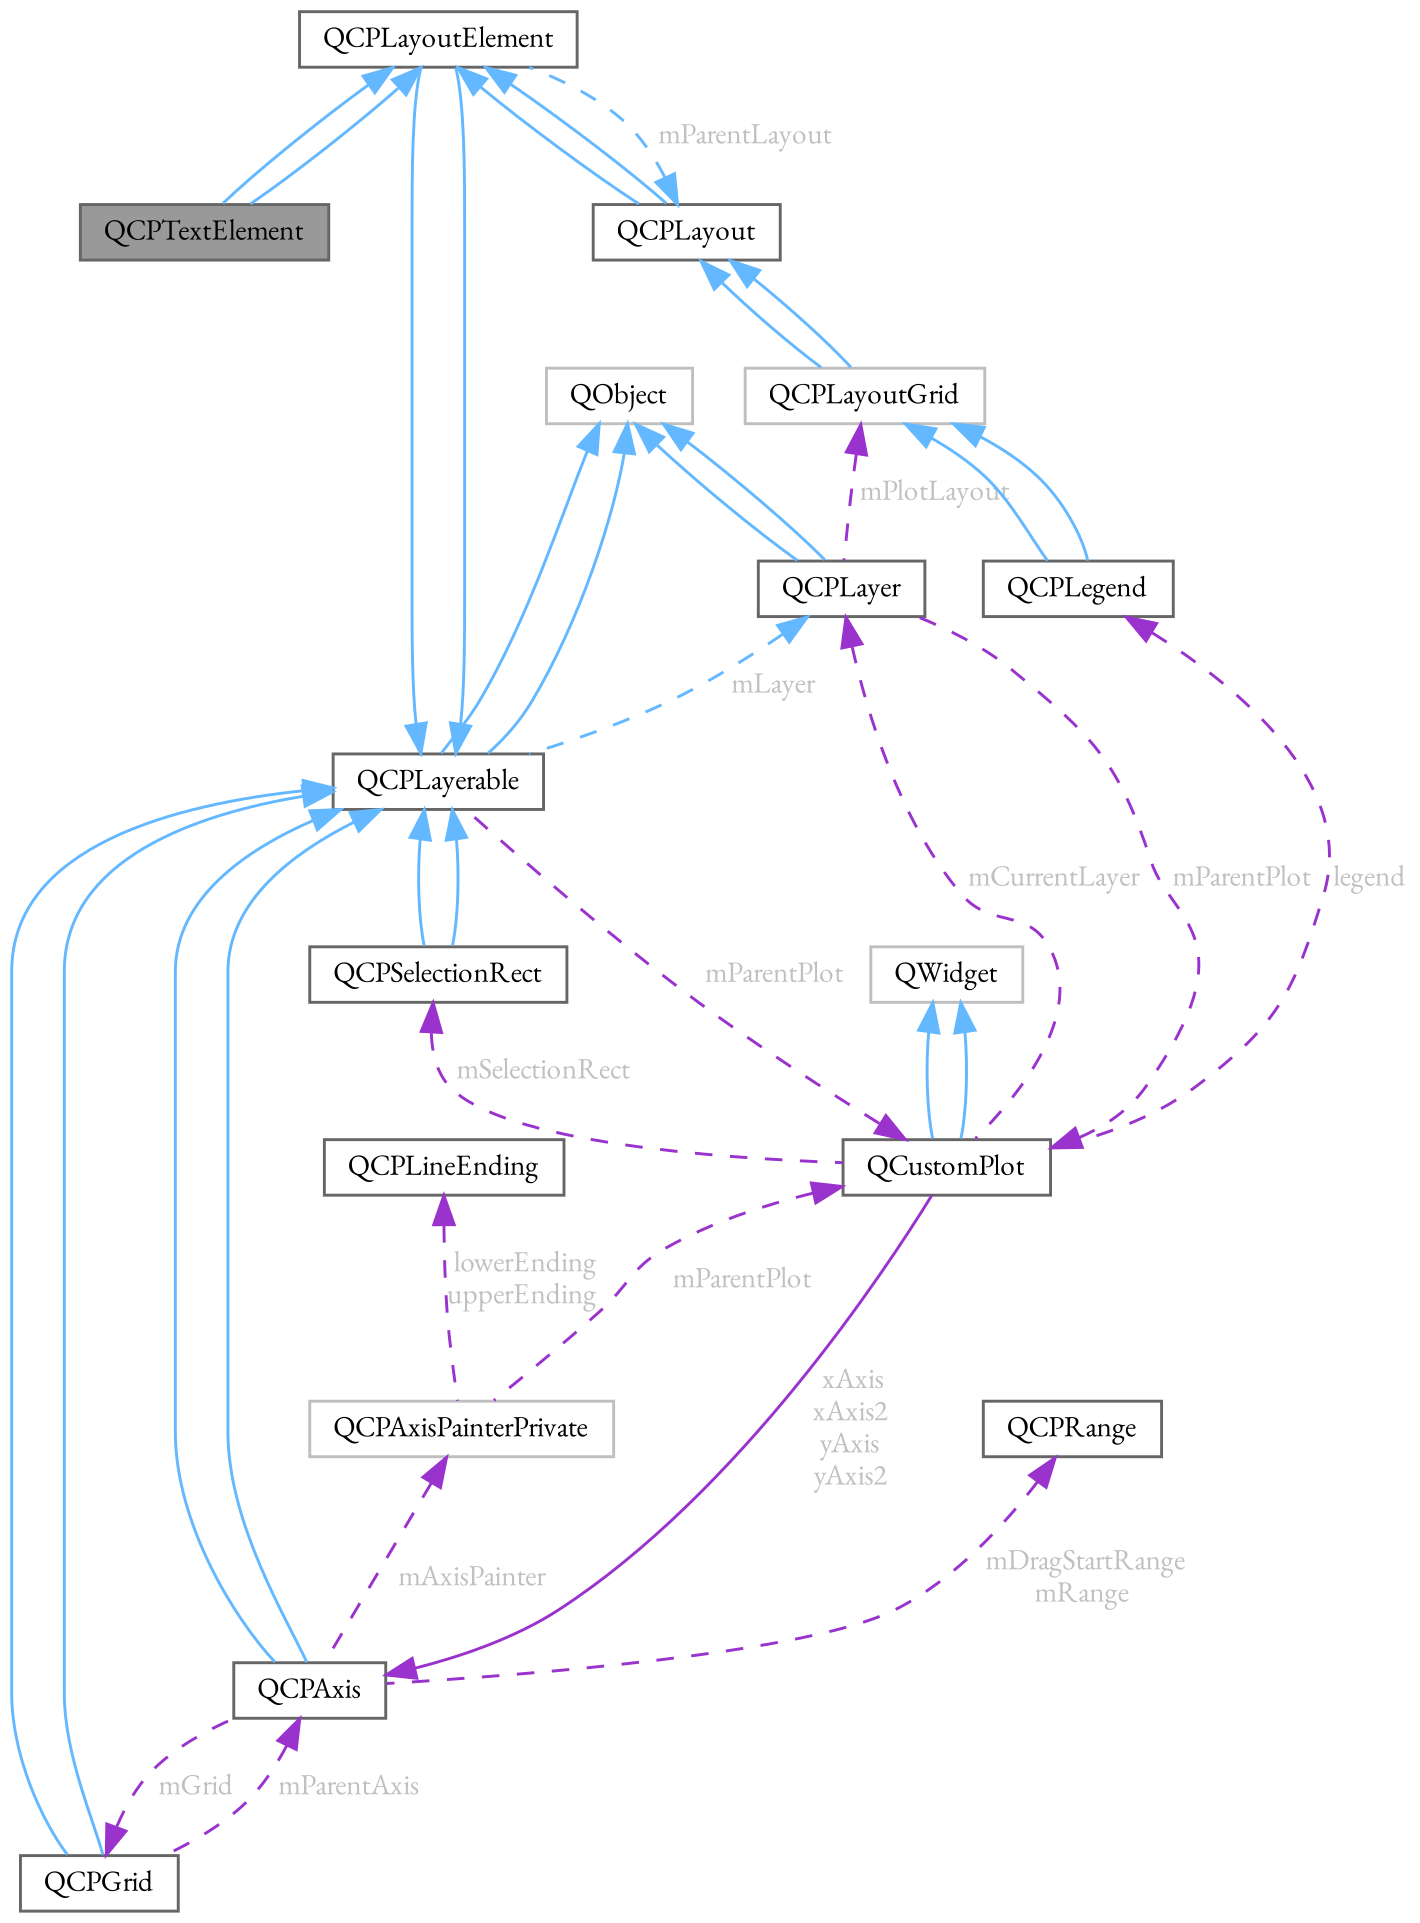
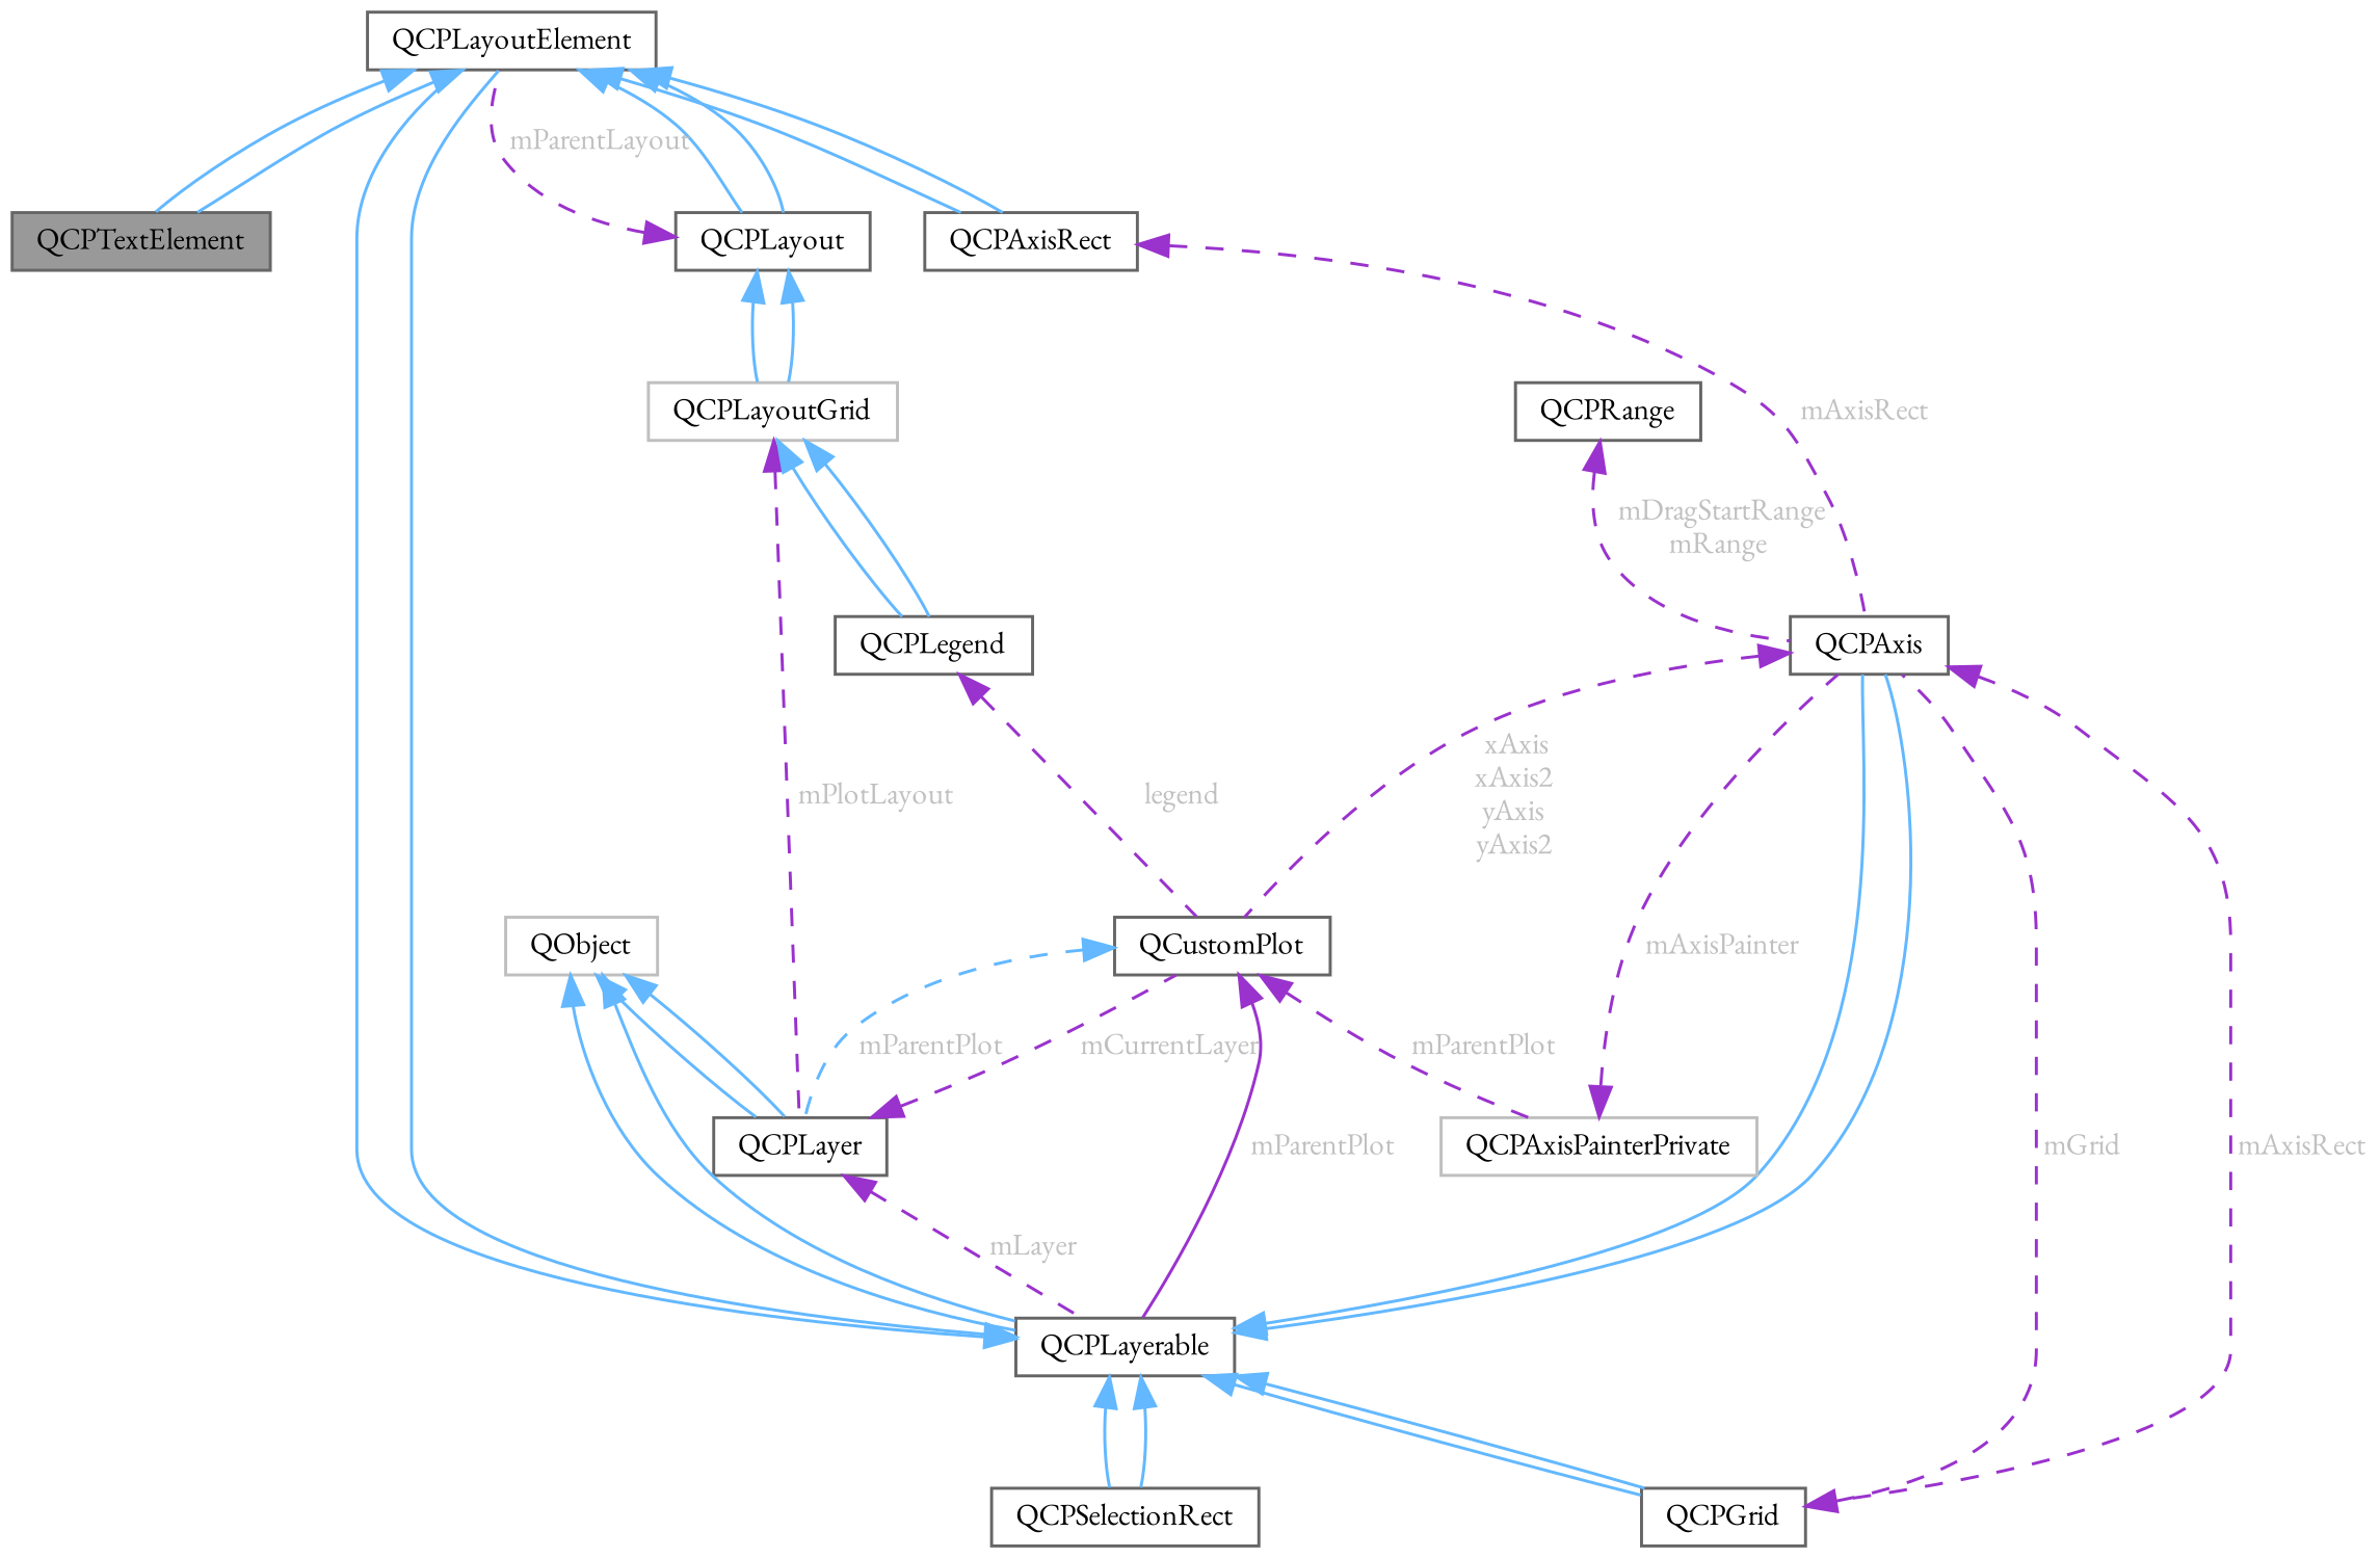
  digraph {
    fontname="EB Garamond"
    node [color=gray40 fillcolor=white fontname="EB Garamond" fontsize=10 shape=box style=filled]
    edge [color=steelblue1 dir=back fontname="EB Garamond" fontsize=10 labelfontname=Helvetica labelfontsize=10 style=solid]
    n1 [fillcolor=grey60 fontcolor=black height=0.2 label=QCPTextElement width=0.4]
    n2 [height=0.2 label=QCPLayoutElement width=0.4]
+   n3 [height=0.2 label=QCPAxisRect width=0.4]
    n4 [height=0.2 label=QCPLayout width=0.4]
    n5 [height=0.2 label=QCPAxis width=0.4]
    n6 [color=grey75 height=0.2 label=QCPLayoutGrid width=0.4]
    n7 [height=0.2 label=QCPLayerable width=0.4]
    n8 [height=0.2 label=QCPGrid width=0.4]
    n9 [height=0.2 label=QCPSelectionRect width=0.4]
    n10 [height=0.2 label=QCustomPlot width=0.4]
    n11 [color=grey75 height=0.2 label=QObject width=0.4]
    n12 [height=0.2 label=QCPLayer width=0.4]
    n13 [color=grey75 height=0.2 label=QCPAxisPainterPrivate width=0.4]
-   n14 [color=grey75 height=0.2 label=QWidget width=0.4]
    n15 [height=0.2 label=QCPLegend width=0.4]
    n16 [height=0.2 label=QCPRange width=0.4]
-   n17 [height=0.2 label=QCPLineEnding width=0.4]
    n2 -> n1
    n2 -> n1
+   n2 -> n3
+   n2 -> n3
    n2 -> n4
    n2 -> n4
-   n4 -> n2 [fontcolor=grey label=" mParentLayout" style=dashed]
+   n3 -> n5 [color=darkorchid3 fontcolor=grey label=" mAxisRect" style=dashed]
+   n4 -> n2 [color=darkorchid3 fontcolor=grey label=" mParentLayout" style=dashed]
    n4 -> n6
    n4 -> n6
-   n5 -> n8 [color=darkorchid3 fontcolor=grey label=" mParentAxis" style=dashed]
-   n5 -> n10 [color=darkorchid3 fontcolor=grey label=" xAxis\nxAxis2\nyAxis\nyAxis2"]
+   n5 -> n8 [color=darkorchid3 fontcolor=grey label=" mAxisRect" style=dashed]
+   n5 -> n10 [color=darkorchid3 fontcolor=grey label=" xAxis\nxAxis2\nyAxis\nyAxis2" style=dashed]
    n6 -> n12 [color=darkorchid3 fontcolor=grey label=" mPlotLayout" style=dashed]
    n6 -> n15
    n6 -> n15
    n7 -> n2
    n7 -> n2
    n7 -> n5
    n7 -> n5
    n7 -> n8
    n7 -> n8
    n7 -> n9
    n7 -> n9
    n8 -> n5 [color=darkorchid3 fontcolor=grey label=" mGrid" style=dashed]
-   n9 -> n10 [color=darkorchid3 fontcolor=grey label=" mSelectionRect" style=dashed]
-   n10 -> n7 [color=darkorchid3 fontcolor=grey label=" mParentPlot" style=dashed]
-   n10 -> n12 [color=darkorchid3 fontcolor=grey label=" mParentPlot" style=dashed]
+   n10 -> n7 [color=darkorchid3 fontcolor=grey label=" mParentPlot"]
+   n10 -> n12 [fontcolor=grey label=" mParentPlot" style=dashed]
    n10 -> n13 [color=darkorchid3 fontcolor=grey label=" mParentPlot" style=dashed]
    n11 -> n7
    n11 -> n7
    n11 -> n12
    n11 -> n12
-   n12 -> n7 [fontcolor=grey label=" mLayer" style=dashed]
+   n12 -> n7 [color=darkorchid3 fontcolor=grey label=" mLayer" style=dashed]
    n12 -> n10 [color=darkorchid3 fontcolor=grey label=" mCurrentLayer" style=dashed]
    n13 -> n5 [color=darkorchid3 fontcolor=grey label=" mAxisPainter" style=dashed]
-   n14 -> n10
-   n14 -> n10
    n15 -> n10 [color=darkorchid3 fontcolor=grey label=" legend" style=dashed]
    n16 -> n5 [color=darkorchid3 fontcolor=grey label=" mDragStartRange\nmRange" style=dashed]
-   n17 -> n13 [color=darkorchid3 fontcolor=grey label=" lowerEnding\nupperEnding" style=dashed]
  }
